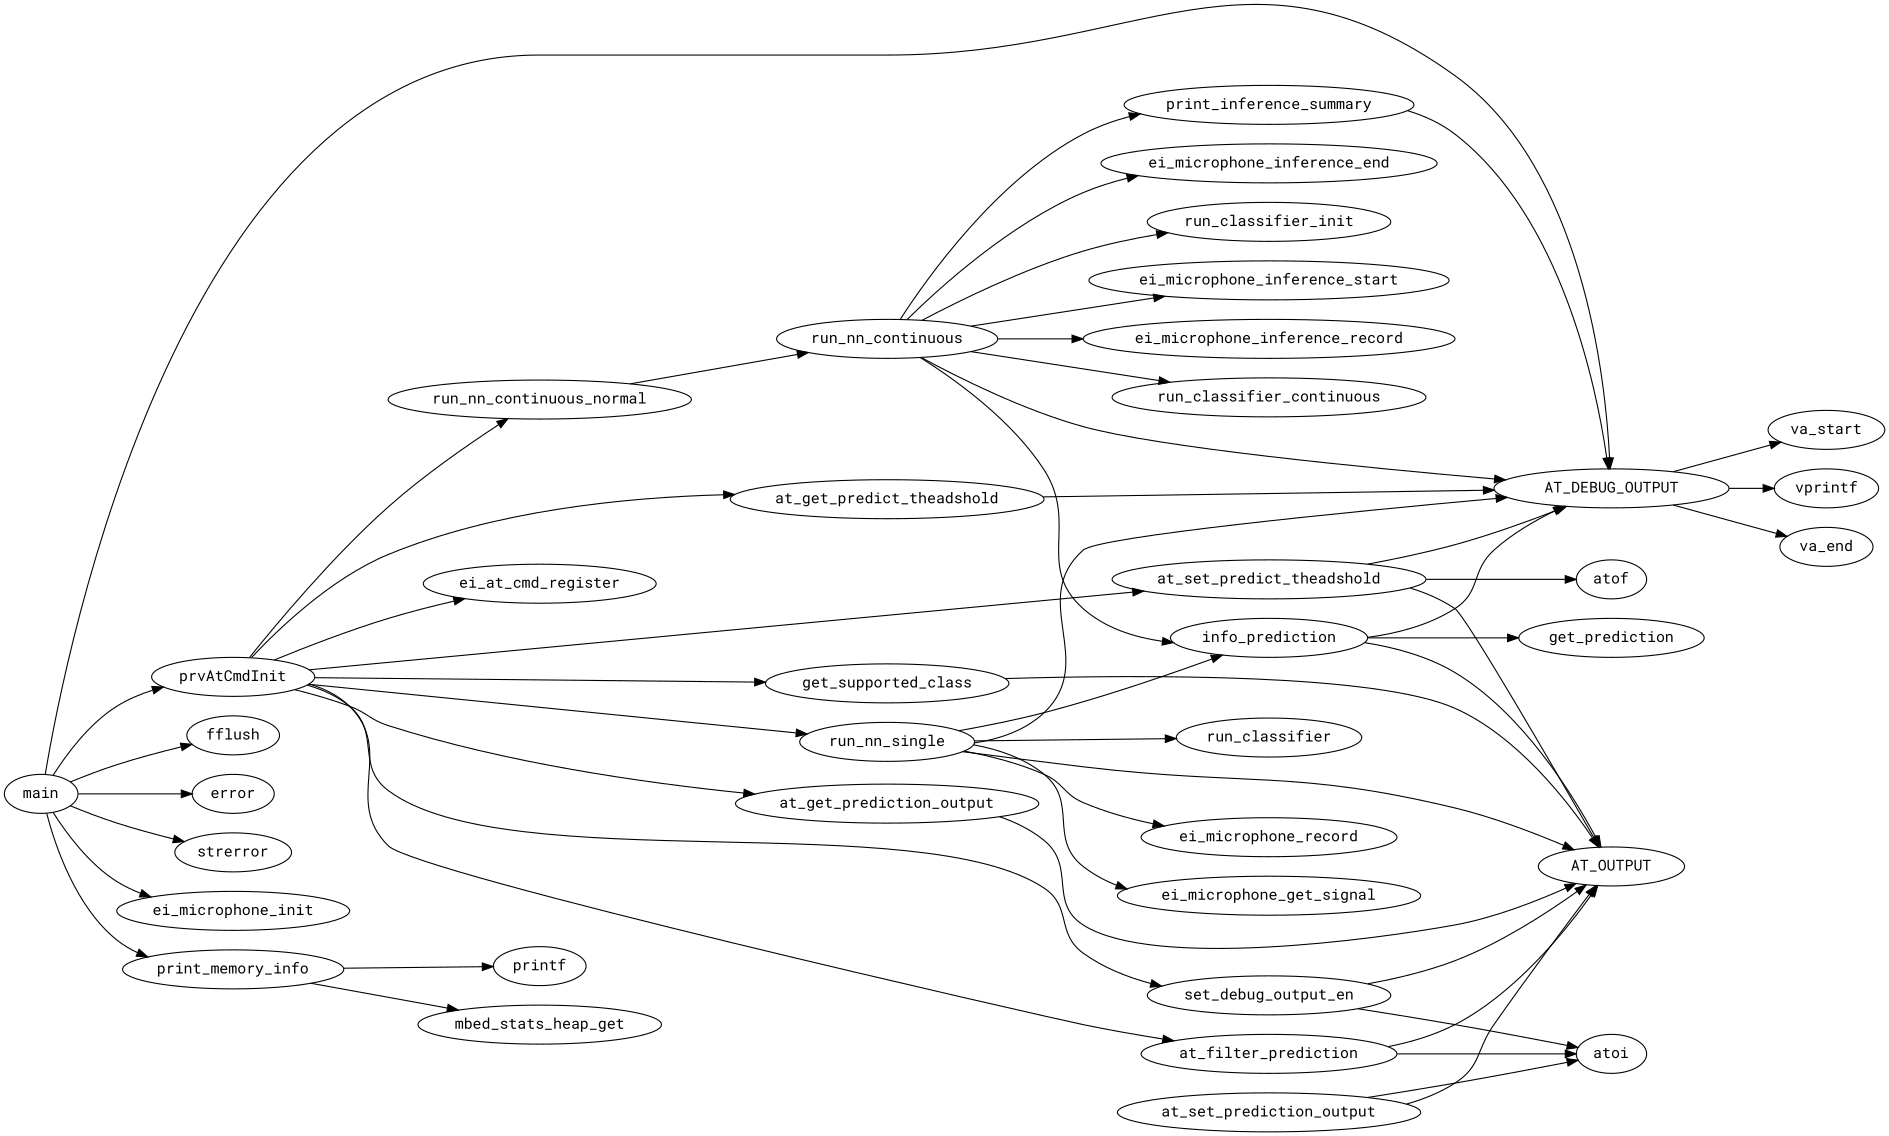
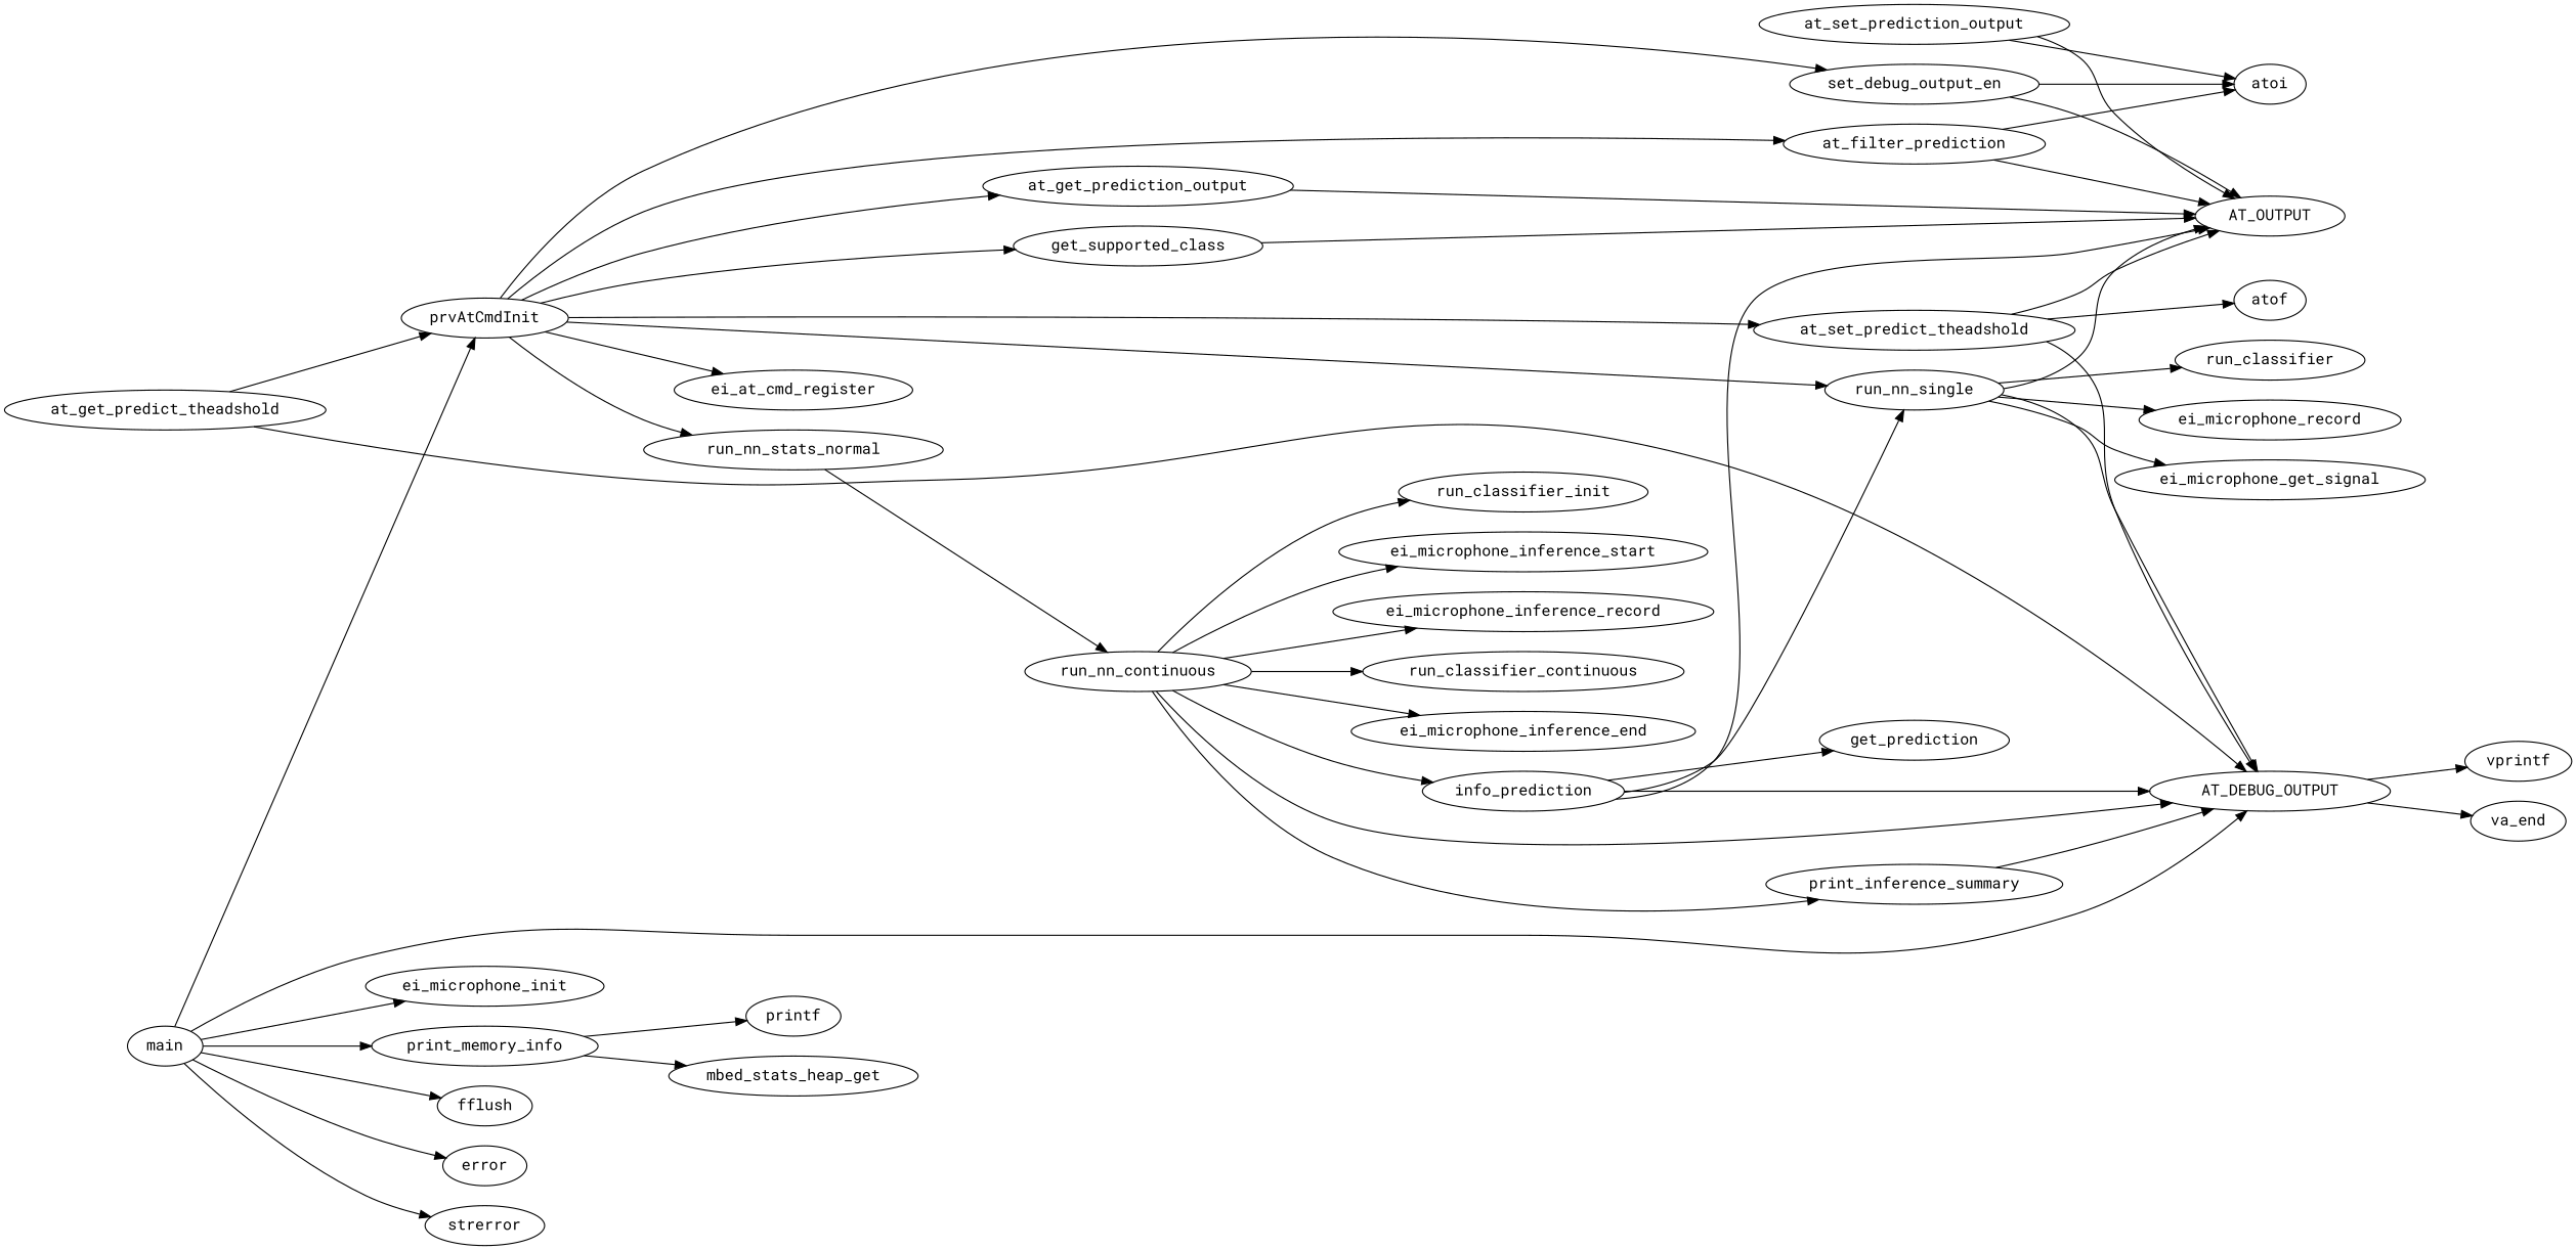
  strict digraph {
    fontname="Roboto Mono"
    rankdir=LR
    splines=true
    node [fontname="Roboto Mono" nest_level=2 src_line=-1]
    edge [fontname="Roboto Mono"]
    main [height=0.5 nest_level=0 src_line=443 width=0.93881]
    AT_DEBUG_OUTPUT [height=0.5 nest_level=1 src_line=58 width=3.015]
    fflush [height=0.5 nest_level=1 width=1.0291]
    error [height=0.5 nest_level=1 width=0.95686]
    strerror [height=0.5 nest_level=1 width=1.336]
    ei_microphone_init [height=0.5 nest_level=1 width=2.7261]
    prvAtCmdInit [height=0.5 nest_level=1 src_line=422 width=2.0401]
    print_memory_info [height=0.5 nest_level=1 src_line=154 width=2.7261]
-   va_start [height=0.5 width=1.336]
    vprintf [height=0.5 width=1.1735]
    va_end [height=0.5 width=1.1916]
    ei_at_cmd_register [height=0.5 width=2.7261]
    run_nn_single [height=0.5 src_line=266 width=2.0943]
-   run_nn_continuous_normal [height=0.5 src_line=384 width=3.7552]
+   run_nn_continuous_normal [height=0.5 src_line=384 width=3.7552 label=run_nn_stats_normal]
    at_get_prediction_output [height=0.5 src_line=85 width=3.5025]
    at_set_predict_theadshold [height=0.5 src_line=180 width=3.665]
    at_get_predict_theadshold [height=0.5 src_line=175 width=3.683]
    at_filter_prediction [height=0.5 src_line=123 width=2.7442]
    set_debug_output_en [height=0.5 src_line=68 width=3.015]
    get_supported_class [height=0.5 src_line=193 width=2.9067]
    printf [height=0.5 width=1.0291]
    mbed_stats_heap_get [height=0.5 width=3.0692]
    ei_microphone_record [height=0.5 nest_level=3 width=3.1233]
    ei_microphone_get_signal [height=0.5 nest_level=3 width=3.6108]
    run_classifier [height=0.5 nest_level=3 width=2.0401]
    n26 [height=0.5 label=info_prediction nest_level=3 src_line=220 width=2.347]
    AT_OUTPUT [height=0.5 nest_level=4 width=1.8776]
    run_nn_continuous [height=0.5 nest_level=3 src_line=340 width=2.7261]
    at_set_prediction_output [height=0.5 src_line=105 width=3.4844]
    atoi [height=0.5 nest_level=3 width=0.79437]
    atof [height=0.5 nest_level=3 width=0.79437]
    get_prediction [height=0.5 nest_level=4 src_line=201 width=2.1484]
    print_inference_summary [height=0.5 nest_level=4 src_line=257 width=3.5927]
    run_classifier_init [height=0.5 nest_level=4 width=2.5817]
    ei_microphone_inference_start [height=0.5 nest_level=4 width=4.2427]
    ei_microphone_inference_record [height=0.5 nest_level=4 width=4.4593]
    run_classifier_continuous [height=0.5 nest_level=4 width=3.5566]
    ei_microphone_inference_end [height=0.5 nest_level=4 width=4.0982]
    main -> AT_DEBUG_OUTPUT
    main -> fflush
    main -> error
    main -> strerror
    main -> ei_microphone_init
    main -> prvAtCmdInit
    main -> print_memory_info
-   AT_DEBUG_OUTPUT -> va_start
    AT_DEBUG_OUTPUT -> vprintf
    AT_DEBUG_OUTPUT -> va_end
    prvAtCmdInit -> ei_at_cmd_register
    prvAtCmdInit -> run_nn_single
    prvAtCmdInit -> run_nn_continuous_normal
    prvAtCmdInit -> at_get_prediction_output
    prvAtCmdInit -> at_set_predict_theadshold
-   prvAtCmdInit -> at_get_predict_theadshold
+   at_get_predict_theadshold -> prvAtCmdInit
    prvAtCmdInit -> at_filter_prediction
    prvAtCmdInit -> set_debug_output_en
    prvAtCmdInit -> get_supported_class
    print_memory_info -> printf
    print_memory_info -> mbed_stats_heap_get
    run_nn_single -> AT_DEBUG_OUTPUT
    run_nn_single -> ei_microphone_record
    run_nn_single -> ei_microphone_get_signal
    run_nn_single -> run_classifier
-   run_nn_single -> n26
+   n26 -> run_nn_single
    run_nn_single -> AT_OUTPUT
    run_nn_continuous_normal -> run_nn_continuous
    at_get_prediction_output -> AT_OUTPUT
    at_set_predict_theadshold -> AT_DEBUG_OUTPUT
    at_set_predict_theadshold -> AT_OUTPUT
    at_set_predict_theadshold -> atof
    at_get_predict_theadshold -> AT_DEBUG_OUTPUT
    at_filter_prediction -> AT_OUTPUT
    at_filter_prediction -> atoi
    set_debug_output_en -> AT_OUTPUT
    set_debug_output_en -> atoi
    get_supported_class -> AT_OUTPUT
    n26 -> AT_DEBUG_OUTPUT
    n26 -> AT_OUTPUT
    n26 -> get_prediction
    run_nn_continuous -> AT_DEBUG_OUTPUT
    run_nn_continuous -> n26
    run_nn_continuous -> print_inference_summary
    run_nn_continuous -> run_classifier_init
    run_nn_continuous -> ei_microphone_inference_start
    run_nn_continuous -> ei_microphone_inference_record
    run_nn_continuous -> run_classifier_continuous
    run_nn_continuous -> ei_microphone_inference_end
    at_set_prediction_output -> AT_OUTPUT
    at_set_prediction_output -> atoi
    print_inference_summary -> AT_DEBUG_OUTPUT
  }
